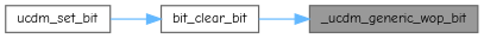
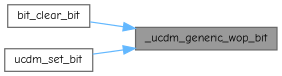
  digraph {
    fontname="Comic Neue"
    rankdir=RL
    node [color=grey40 fillcolor=white fontname="Comic Neue" fontsize=10 shape=box style=filled]
    edge [color=steelblue1 dir=back fontname="Comic Neue" fontsize=10 labelfontname=Helvetica labelfontsize=10 style=solid]
    n1 [color=gray40 fillcolor=grey60 fontcolor=black height=0.2 label=_ucdm_generic_wop_bit width=0.4]
    n2 [height=0.2 label=bit_clear_bit width=0.4]
    n3 [height=0.2 label=ucdm_set_bit width=0.4]
    n1 -> n2
-   n2 -> n3
+   n1 -> n3
  }
